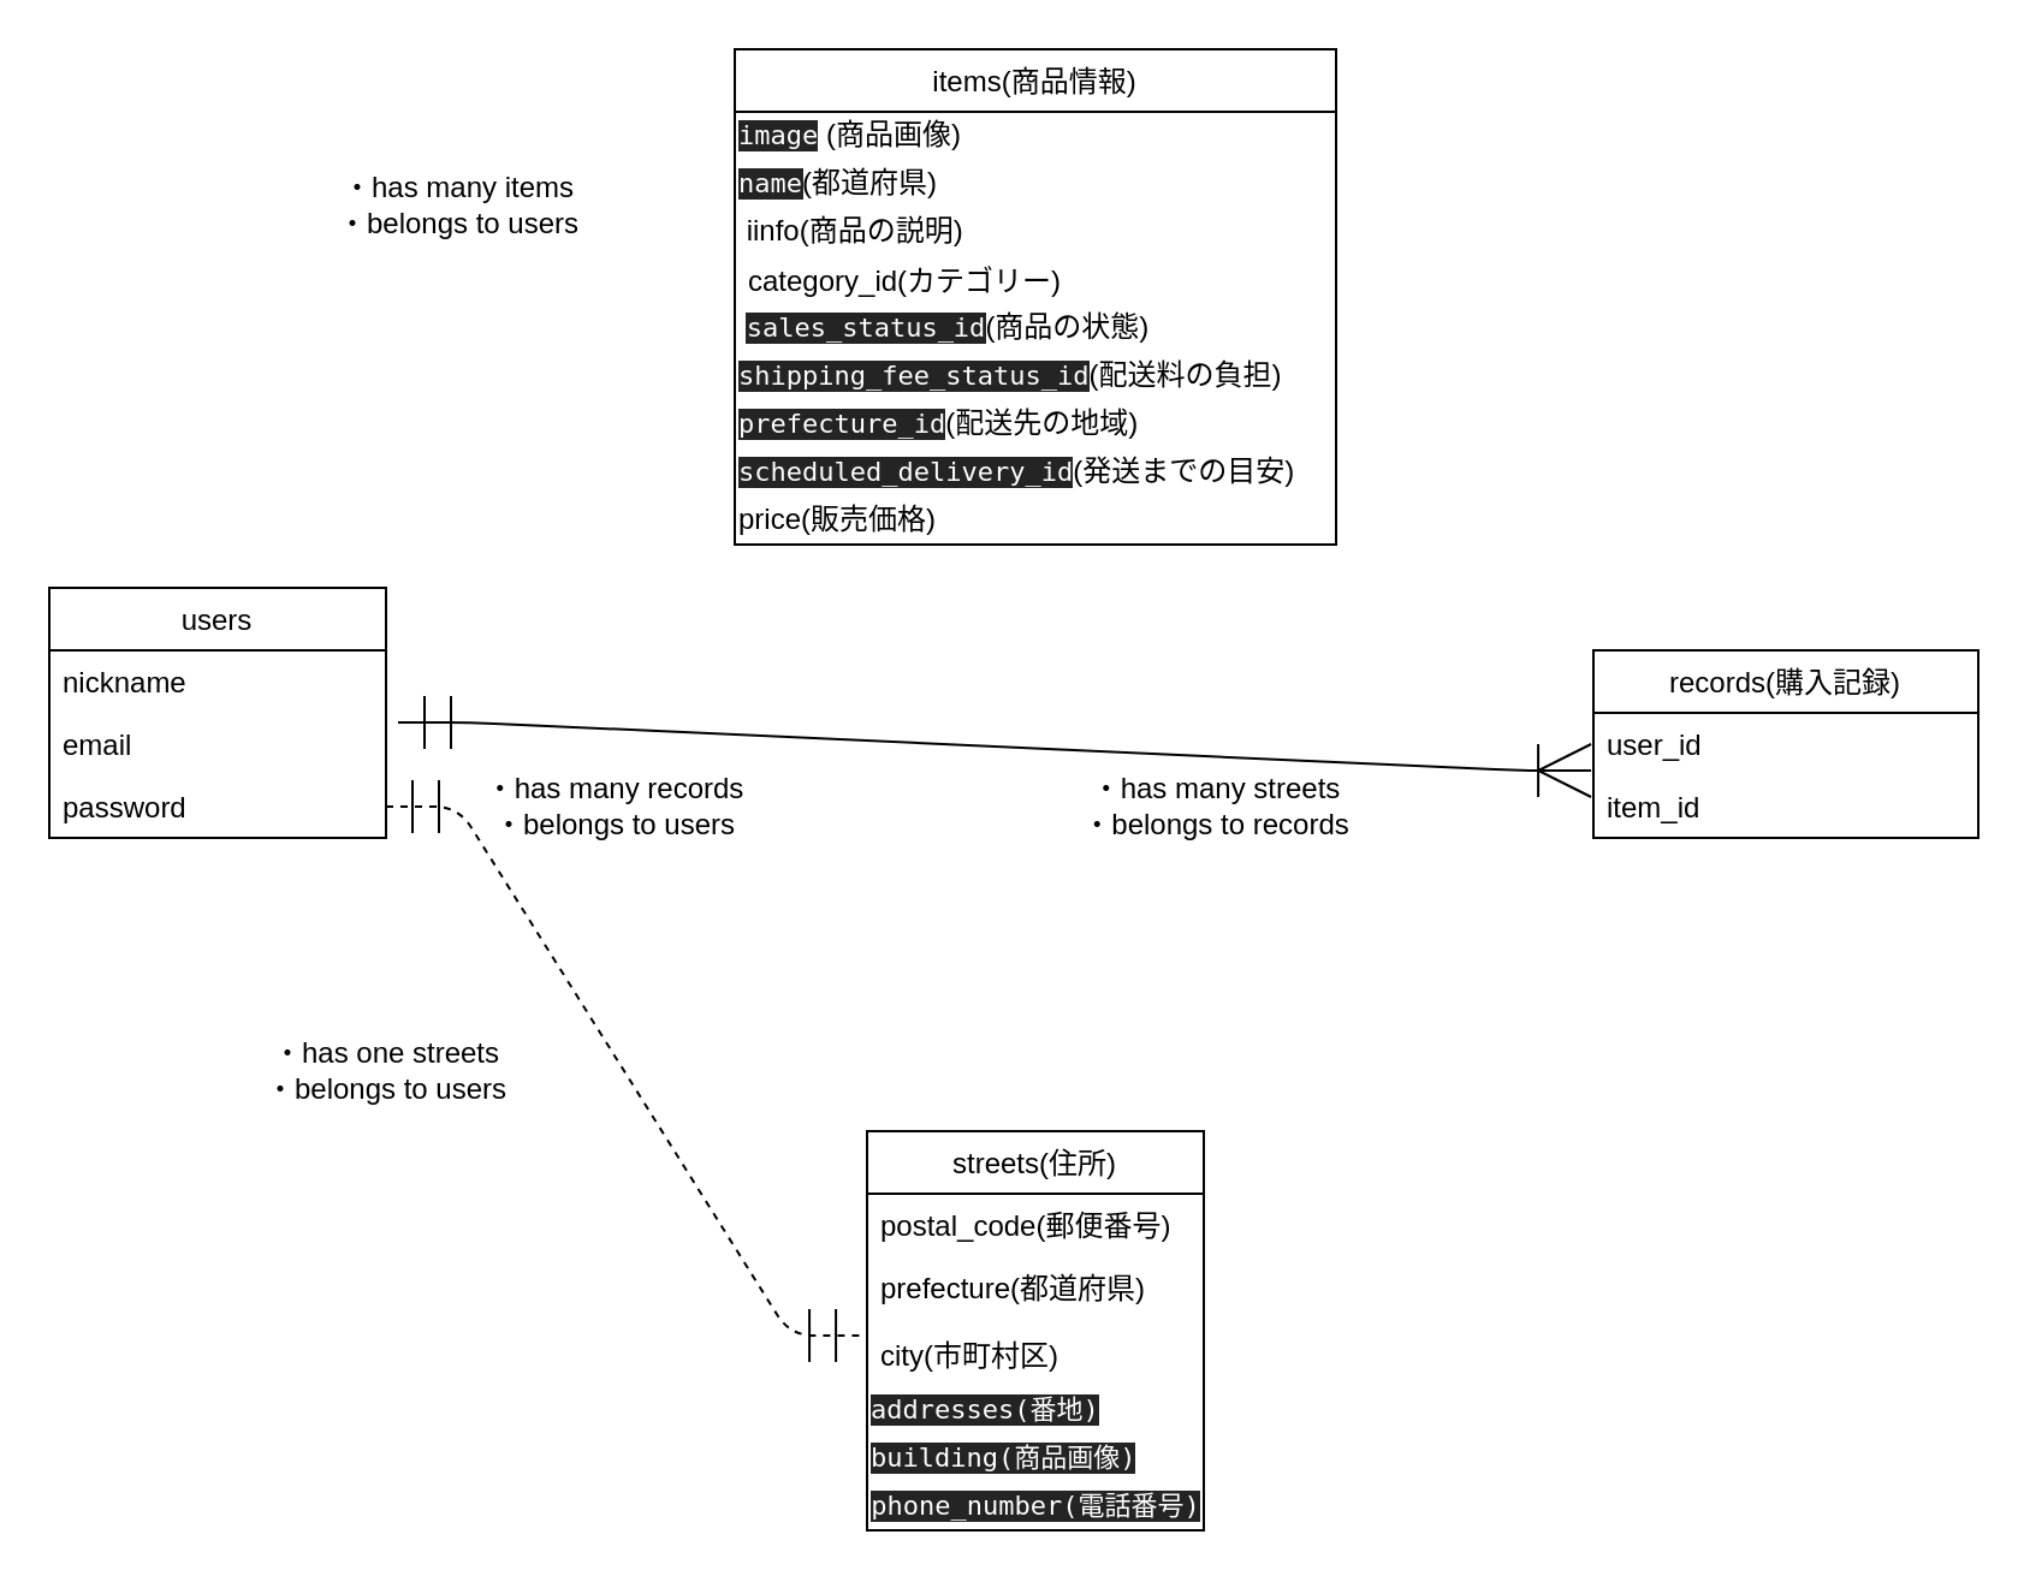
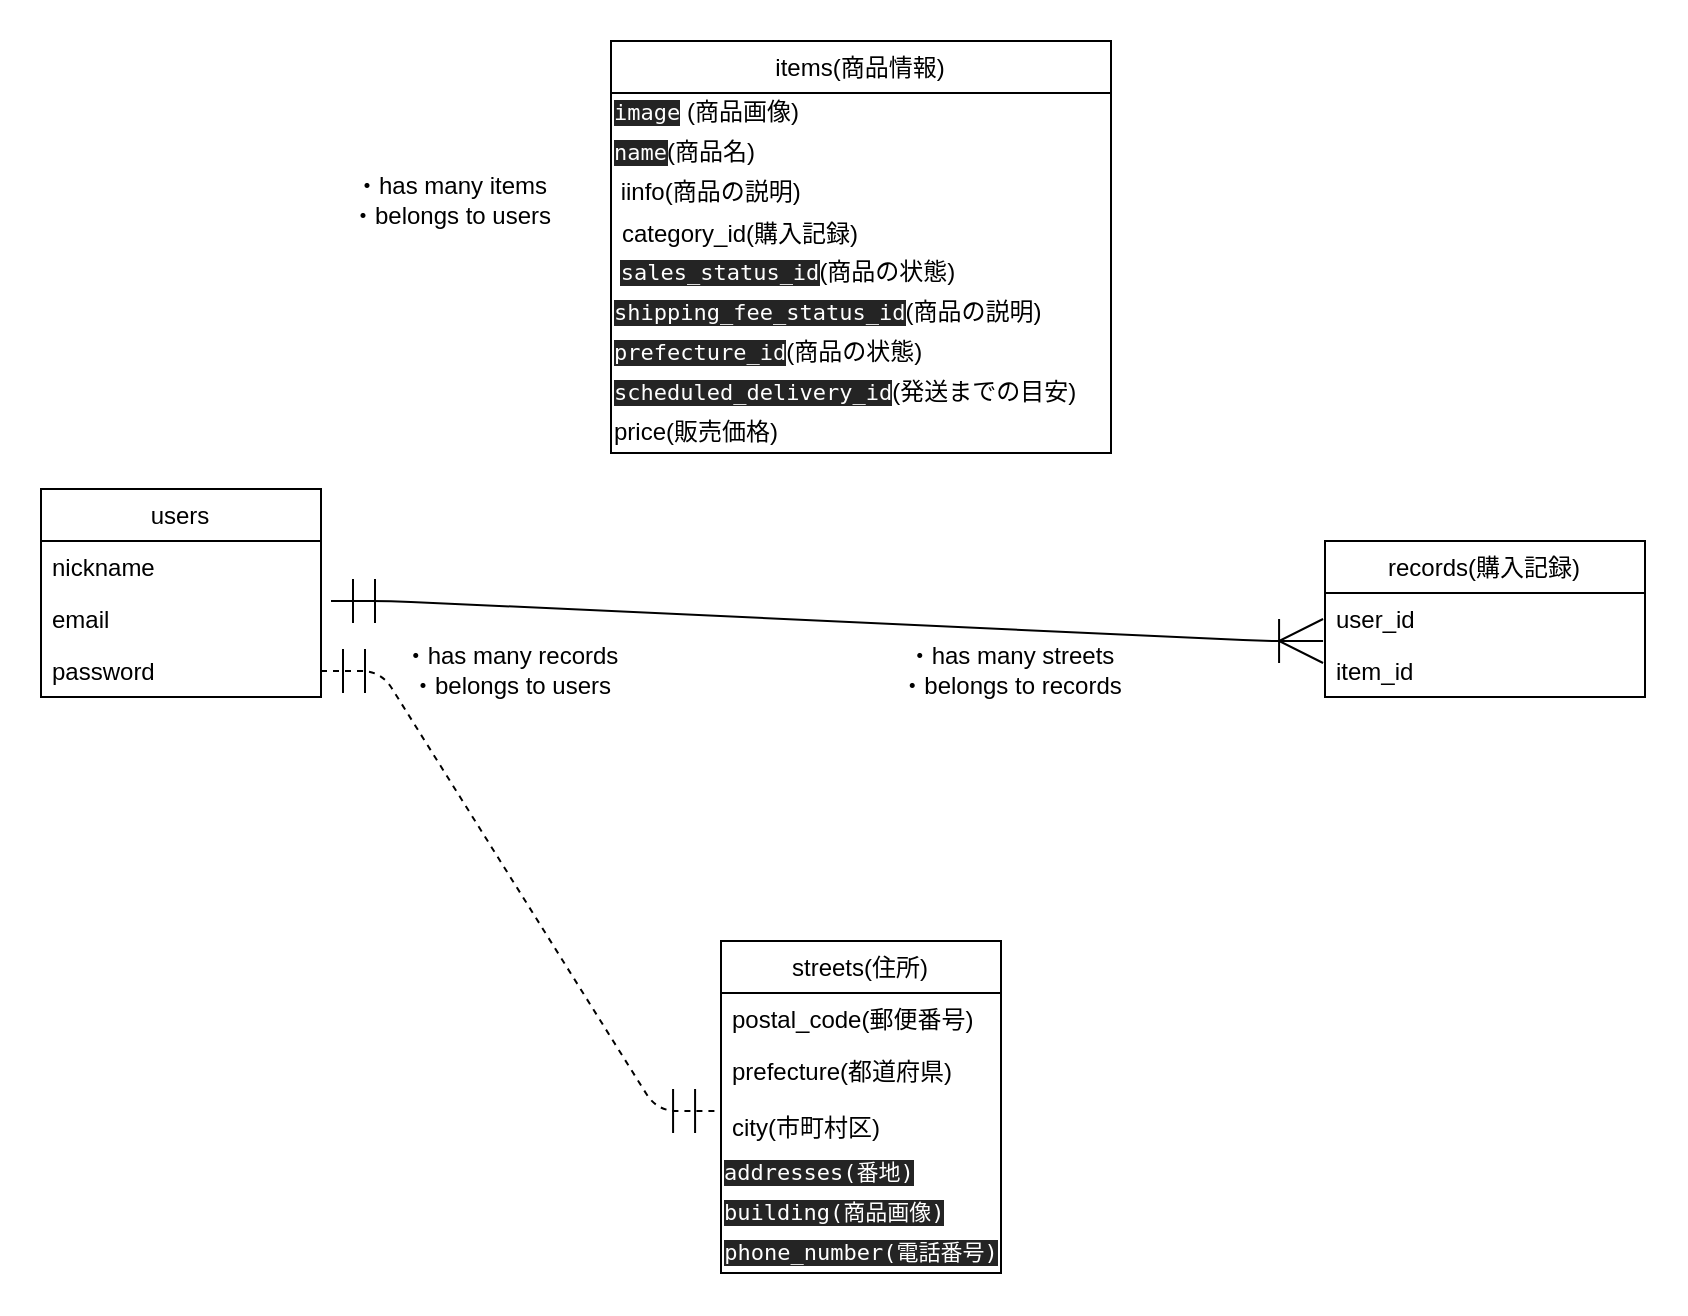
  <mxCell id="0" />
  <mxCell id="1" parent="0" />
  <mxCell id="2" value="" style="edgeStyle=entityRelationEdgeStyle;fontSize=12;html=1;endArrow=ERmandOne;startArrow=ERmandOne;exitX=1;exitY=0.5;exitDx=0;exitDy=0;endSize=20;startSize=20;entryX=-0.014;entryY=0.192;entryDx=0;entryDy=0;entryPerimeter=0;dashed=1;" edge="1" parent="1" source="29" target="22"><mxGeometry width="100" height="100" relative="1" as="geometry"><mxPoint x="487.94" y="-40.99" as="sourcePoint" /><mxPoint x="330" y="300" as="targetPoint" /></mxGeometry></mxCell>
- <mxCell id="3" value="・has many items&lt;br&gt;・belongs to users" style="text;html=1;align=center;verticalAlign=middle;resizable=0;points=[];autosize=1;" vertex="1" parent="1"><mxGeometry x="130" y="70" width="120" height="30" as="geometry" /></mxCell>
- <mxCell id="4" value="・has one streets&lt;br&gt;・belongs to users" style="text;html=1;align=center;verticalAlign=middle;resizable=0;points=[];autosize=1;" vertex="1" parent="1"><mxGeometry x="100" y="430" width="120" height="30" as="geometry" /></mxCell>
+ <mxCell id="3" value="・has many items&lt;br&gt;・belongs to users" style="text;html=1;align=center;verticalAlign=middle;resizable=0;points=[];autosize=1;" vertex="1" parent="1"><mxGeometry x="165" y="85" width="120" height="30" as="geometry" /></mxCell>
  <mxCell id="5" value="・has many streets&lt;br&gt;・belongs to records" style="text;html=1;align=center;verticalAlign=middle;resizable=0;points=[];autosize=1;" vertex="1" parent="1"><mxGeometry x="440" y="320" width="130" height="30" as="geometry" /></mxCell>
  <mxCell id="6" value="items(商品情報)" style="swimlane;fontStyle=0;childLayout=stackLayout;horizontal=1;startSize=26;fillColor=none;horizontalStack=0;resizeParent=1;resizeParentMax=0;resizeLast=0;collapsible=1;marginBottom=0;" vertex="1" parent="1"><mxGeometry x="305" y="20" width="250" height="206" as="geometry" /></mxCell>
  <mxCell id="7" value="&lt;span style=&quot;color: rgb(255 , 255 , 255) ; font-family: &amp;#34;menlo&amp;#34; , monospace ; font-size: 11px ; background-color: rgb(36 , 36 , 36)&quot;&gt;image&lt;/span&gt;&amp;nbsp;(商品画像)" style="text;html=1;align=left;verticalAlign=middle;resizable=0;points=[];autosize=1;" vertex="1" parent="6"><mxGeometry y="26" width="250" height="20" as="geometry" /></mxCell>
- <mxCell id="8" value="&lt;span style=&quot;color: rgb(255 , 255 , 255) ; font-family: &amp;#34;menlo&amp;#34; , monospace ; font-size: 11px ; background-color: rgb(36 , 36 , 36)&quot;&gt;name&lt;/span&gt;(都道府県)" style="text;html=1;align=left;verticalAlign=middle;resizable=0;points=[];autosize=1;" vertex="1" parent="6"><mxGeometry y="46" width="250" height="20" as="geometry" /></mxCell>
+ <mxCell id="8" value="&lt;span style=&quot;color: rgb(255 , 255 , 255) ; font-family: &amp;#34;menlo&amp;#34; , monospace ; font-size: 11px ; background-color: rgb(36 , 36 , 36)&quot;&gt;name&lt;/span&gt;(商品名)" style="text;html=1;align=left;verticalAlign=middle;resizable=0;points=[];autosize=1;" vertex="1" parent="6"><mxGeometry y="46" width="250" height="20" as="geometry" /></mxCell>
  <mxCell id="9" value="&amp;nbsp;iinfo(商品の説明)" style="text;html=1;align=left;verticalAlign=middle;resizable=0;points=[];autosize=1;" vertex="1" parent="6"><mxGeometry y="66" width="250" height="20" as="geometry" /></mxCell>
- <mxCell id="10" value="category_id(カテゴリー)" style="text;strokeColor=none;fillColor=none;align=left;verticalAlign=middle;spacingLeft=4;spacingRight=4;overflow=hidden;rotatable=0;points=[[0,0.5],[1,0.5]];portConstraint=eastwest;" vertex="1" parent="6"><mxGeometry y="86" width="250" height="20" as="geometry" /></mxCell>
+ <mxCell id="10" value="category_id(購入記録)" style="text;strokeColor=none;fillColor=none;align=left;verticalAlign=middle;spacingLeft=4;spacingRight=4;overflow=hidden;rotatable=0;points=[[0,0.5],[1,0.5]];portConstraint=eastwest;" vertex="1" parent="6"><mxGeometry y="86" width="250" height="20" as="geometry" /></mxCell>
  <mxCell id="11" value="&amp;nbsp;&lt;span style=&quot;color: rgb(255 , 255 , 255) ; font-family: &amp;#34;menlo&amp;#34; , monospace ; font-size: 11px ; background-color: rgb(36 , 36 , 36)&quot;&gt;sales_status_id&lt;/span&gt;(商品の状態)" style="text;html=1;align=left;verticalAlign=middle;resizable=0;points=[];autosize=1;" vertex="1" parent="6"><mxGeometry y="106" width="250" height="20" as="geometry" /></mxCell>
- <mxCell id="12" value="&lt;span style=&quot;color: rgb(255 , 255 , 255) ; font-family: &amp;#34;menlo&amp;#34; , monospace ; font-size: 11px ; background-color: rgb(36 , 36 , 36)&quot;&gt;shipping_fee_status_id&lt;/span&gt;(配送料の負担)" style="text;html=1;align=left;verticalAlign=middle;resizable=0;points=[];autosize=1;" vertex="1" parent="6"><mxGeometry y="126" width="250" height="20" as="geometry" /></mxCell>
- <mxCell id="13" value="&lt;span style=&quot;color: rgb(255 , 255 , 255) ; font-family: &amp;#34;menlo&amp;#34; , monospace ; font-size: 11px ; background-color: rgb(36 , 36 , 36)&quot;&gt;prefecture_id&lt;/span&gt;(配送先の地域)" style="text;html=1;align=left;verticalAlign=middle;resizable=0;points=[];autosize=1;" vertex="1" parent="6"><mxGeometry y="146" width="250" height="20" as="geometry" /></mxCell>
+ <mxCell id="12" value="&lt;span style=&quot;color: rgb(255 , 255 , 255) ; font-family: &amp;#34;menlo&amp;#34; , monospace ; font-size: 11px ; background-color: rgb(36 , 36 , 36)&quot;&gt;shipping_fee_status_id&lt;/span&gt;(商品の説明)" style="text;html=1;align=left;verticalAlign=middle;resizable=0;points=[];autosize=1;" vertex="1" parent="6"><mxGeometry y="126" width="250" height="20" as="geometry" /></mxCell>
+ <mxCell id="13" value="&lt;span style=&quot;color: rgb(255 , 255 , 255) ; font-family: &amp;#34;menlo&amp;#34; , monospace ; font-size: 11px ; background-color: rgb(36 , 36 , 36)&quot;&gt;prefecture_id&lt;/span&gt;(商品の状態)" style="text;html=1;align=left;verticalAlign=middle;resizable=0;points=[];autosize=1;" vertex="1" parent="6"><mxGeometry y="146" width="250" height="20" as="geometry" /></mxCell>
  <mxCell id="14" value="&lt;span style=&quot;color: rgb(255 , 255 , 255) ; font-family: &amp;#34;menlo&amp;#34; , monospace ; font-size: 11px ; background-color: rgb(36 , 36 , 36)&quot;&gt;scheduled_delivery_id&lt;/span&gt;(発送までの目安)" style="text;html=1;align=left;verticalAlign=middle;resizable=0;points=[];autosize=1;" vertex="1" parent="6"><mxGeometry y="166" width="250" height="20" as="geometry" /></mxCell>
  <mxCell id="15" value="price(販売価格)" style="text;html=1;align=left;verticalAlign=middle;resizable=0;points=[];autosize=1;" vertex="1" parent="6"><mxGeometry y="186" width="250" height="20" as="geometry" /></mxCell>
  <mxCell id="16" value="records(購入記録)" style="swimlane;fontStyle=0;childLayout=stackLayout;horizontal=1;startSize=26;fillColor=none;horizontalStack=0;resizeParent=1;resizeParentMax=0;resizeLast=0;collapsible=1;marginBottom=0;" vertex="1" parent="1"><mxGeometry x="662" y="270" width="160" height="78" as="geometry" /></mxCell>
  <mxCell id="17" value="user_id" style="text;strokeColor=none;fillColor=none;align=left;verticalAlign=top;spacingLeft=4;spacingRight=4;overflow=hidden;rotatable=0;points=[[0,0.5],[1,0.5]];portConstraint=eastwest;" vertex="1" parent="16"><mxGeometry y="26" width="160" height="26" as="geometry" /></mxCell>
  <mxCell id="18" value="item_id" style="text;strokeColor=none;fillColor=none;align=left;verticalAlign=top;spacingLeft=4;spacingRight=4;overflow=hidden;rotatable=0;points=[[0,0.5],[1,0.5]];portConstraint=eastwest;" vertex="1" parent="16"><mxGeometry y="52" width="160" height="26" as="geometry" /></mxCell>
  <mxCell id="19" value="streets(住所)" style="swimlane;fontStyle=0;childLayout=stackLayout;horizontal=1;startSize=26;fillColor=none;horizontalStack=0;resizeParent=1;resizeParentMax=0;resizeLast=0;collapsible=1;marginBottom=0;" vertex="1" parent="1"><mxGeometry x="360" y="470" width="140" height="166" as="geometry" /></mxCell>
  <mxCell id="20" value="postal_code(郵便番号)" style="text;strokeColor=none;fillColor=none;align=left;verticalAlign=top;spacingLeft=4;spacingRight=4;overflow=hidden;rotatable=0;points=[[0,0.5],[1,0.5]];portConstraint=eastwest;" vertex="1" parent="19"><mxGeometry y="26" width="140" height="26" as="geometry" /></mxCell>
  <mxCell id="21" value="prefecture(都道府県)" style="text;strokeColor=none;fillColor=none;align=left;verticalAlign=top;spacingLeft=4;spacingRight=4;overflow=hidden;rotatable=0;points=[[0,0.5],[1,0.5]];portConstraint=eastwest;" vertex="1" parent="19"><mxGeometry y="52" width="140" height="28" as="geometry" /></mxCell>
  <mxCell id="22" value="city(市町村区)" style="text;strokeColor=none;fillColor=none;align=left;verticalAlign=top;spacingLeft=4;spacingRight=4;overflow=hidden;rotatable=0;points=[[0,0.5],[1,0.5]];portConstraint=eastwest;" vertex="1" parent="19"><mxGeometry y="80" width="140" height="26" as="geometry" /></mxCell>
  <mxCell id="23" value="&lt;span style=&quot;color: rgb(255, 255, 255); font-family: menlo, monospace; font-size: 11px; background-color: rgb(36, 36, 36);&quot;&gt;addresses(番地)&lt;/span&gt;" style="text;html=1;align=left;verticalAlign=middle;resizable=0;points=[];autosize=1;" vertex="1" parent="19"><mxGeometry y="106" width="140" height="20" as="geometry" /></mxCell>
  <mxCell id="24" value="&lt;span style=&quot;color: rgb(255, 255, 255); font-family: menlo, monospace; font-size: 11px; background-color: rgb(36, 36, 36);&quot;&gt;building(商品画像)&lt;/span&gt;" style="text;html=1;align=left;verticalAlign=middle;resizable=0;points=[];autosize=1;" vertex="1" parent="19"><mxGeometry y="126" width="140" height="20" as="geometry" /></mxCell>
  <mxCell id="25" value="&lt;span style=&quot;color: rgb(255 , 255 , 255) ; font-family: &amp;#34;menlo&amp;#34; , monospace ; font-size: 11px ; text-align: left ; background-color: rgb(36 , 36 , 36)&quot;&gt;phone_number(電話番号)&lt;/span&gt;" style="text;html=1;align=center;verticalAlign=middle;resizable=0;points=[];autosize=1;" vertex="1" parent="19"><mxGeometry y="146" width="140" height="20" as="geometry" /></mxCell>
  <mxCell id="26" value="users" style="swimlane;fontStyle=0;childLayout=stackLayout;horizontal=1;startSize=26;fillColor=none;horizontalStack=0;resizeParent=1;resizeParentMax=0;resizeLast=0;collapsible=1;marginBottom=0;" vertex="1" parent="1"><mxGeometry x="20" y="244" width="140" height="104" as="geometry" /></mxCell>
  <mxCell id="27" value="nickname" style="text;strokeColor=none;fillColor=none;align=left;verticalAlign=top;spacingLeft=4;spacingRight=4;overflow=hidden;rotatable=0;points=[[0,0.5],[1,0.5]];portConstraint=eastwest;" vertex="1" parent="26"><mxGeometry y="26" width="140" height="26" as="geometry" /></mxCell>
  <mxCell id="28" value="email" style="text;strokeColor=none;fillColor=none;align=left;verticalAlign=top;spacingLeft=4;spacingRight=4;overflow=hidden;rotatable=0;points=[[0,0.5],[1,0.5]];portConstraint=eastwest;" vertex="1" parent="26"><mxGeometry y="52" width="140" height="26" as="geometry" /></mxCell>
  <mxCell id="29" value="password" style="text;strokeColor=none;fillColor=none;align=left;verticalAlign=top;spacingLeft=4;spacingRight=4;overflow=hidden;rotatable=0;points=[[0,0.5],[1,0.5]];portConstraint=eastwest;" vertex="1" parent="26"><mxGeometry y="78" width="140" height="26" as="geometry" /></mxCell>
  <mxCell id="30" value="" style="edgeStyle=entityRelationEdgeStyle;fontSize=12;html=1;endArrow=ERoneToMany;startArrow=ERmandOne;endSize=20;targetPerimeterSpacing=0;startSize=20;entryX=-0.006;entryY=-0.077;entryDx=0;entryDy=0;entryPerimeter=0;" edge="1" parent="1" target="18"><mxGeometry width="100" height="100" relative="1" as="geometry"><mxPoint x="165" y="300" as="sourcePoint" /><mxPoint x="655" y="340" as="targetPoint" /></mxGeometry></mxCell>
  <mxCell id="31" value="・has many records&lt;br&gt;・belongs to users" style="text;html=1;align=center;verticalAlign=middle;resizable=0;points=[];autosize=1;" vertex="1" parent="1"><mxGeometry x="195" y="320" width="120" height="30" as="geometry" /></mxCell>
